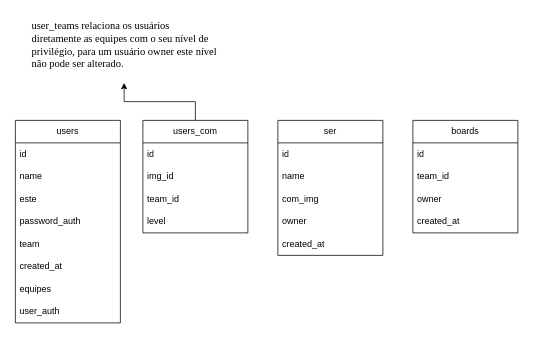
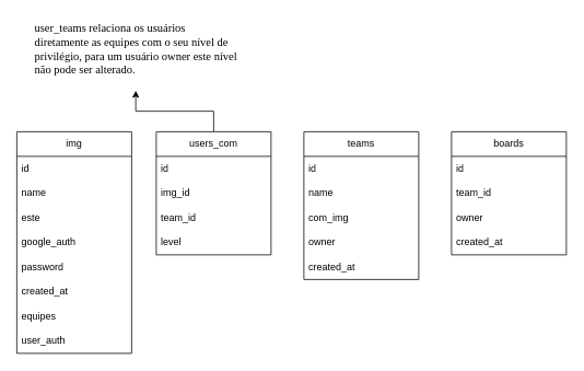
  <mxCell id="0" />
  <mxCell id="1" parent="0" />
- <mxCell id="2" value="users" style="swimlane;fontStyle=0;childLayout=stackLayout;horizontal=1;startSize=30;horizontalStack=0;resizeParent=1;resizeParentMax=0;resizeLast=0;collapsible=1;marginBottom=0;whiteSpace=wrap;html=1;" vertex="1" parent="1"><mxGeometry x="20" y="160" width="140" height="270" as="geometry" /></mxCell>
+ <mxCell id="2" value="img" style="swimlane;fontStyle=0;childLayout=stackLayout;horizontal=1;startSize=30;horizontalStack=0;resizeParent=1;resizeParentMax=0;resizeLast=0;collapsible=1;marginBottom=0;whiteSpace=wrap;html=1;" vertex="1" parent="1"><mxGeometry x="20" y="160" width="140" height="270" as="geometry" /></mxCell>
  <mxCell id="3" value="id" style="text;strokeColor=none;fillColor=none;align=left;verticalAlign=middle;spacingLeft=4;spacingRight=4;overflow=hidden;points=[[0,0.5],[1,0.5]];portConstraint=eastwest;rotatable=0;whiteSpace=wrap;html=1;" vertex="1" parent="2"><mxGeometry y="30" width="140" height="30" as="geometry" /></mxCell>
  <mxCell id="4" value="name" style="text;strokeColor=none;fillColor=none;align=left;verticalAlign=middle;spacingLeft=4;spacingRight=4;overflow=hidden;points=[[0,0.5],[1,0.5]];portConstraint=eastwest;rotatable=0;whiteSpace=wrap;html=1;" vertex="1" parent="2"><mxGeometry y="60" width="140" height="30" as="geometry" /></mxCell>
  <mxCell id="5" value="este" style="text;strokeColor=none;fillColor=none;align=left;verticalAlign=middle;spacingLeft=4;spacingRight=4;overflow=hidden;points=[[0,0.5],[1,0.5]];portConstraint=eastwest;rotatable=0;whiteSpace=wrap;html=1;" vertex="1" parent="2"><mxGeometry y="90" width="140" height="30" as="geometry" /></mxCell>
- <mxCell id="6" value="password_auth" style="text;strokeColor=none;fillColor=none;align=left;verticalAlign=middle;spacingLeft=4;spacingRight=4;overflow=hidden;points=[[0,0.5],[1,0.5]];portConstraint=eastwest;rotatable=0;whiteSpace=wrap;html=1;" vertex="1" parent="2"><mxGeometry y="120" width="140" height="30" as="geometry" /></mxCell>
- <mxCell id="7" value="team" style="text;strokeColor=none;fillColor=none;align=left;verticalAlign=middle;spacingLeft=4;spacingRight=4;overflow=hidden;points=[[0,0.5],[1,0.5]];portConstraint=eastwest;rotatable=0;whiteSpace=wrap;html=1;" vertex="1" parent="2"><mxGeometry y="150" width="140" height="30" as="geometry" /></mxCell>
+ <mxCell id="6" value="google_auth" style="text;strokeColor=none;fillColor=none;align=left;verticalAlign=middle;spacingLeft=4;spacingRight=4;overflow=hidden;points=[[0,0.5],[1,0.5]];portConstraint=eastwest;rotatable=0;whiteSpace=wrap;html=1;" vertex="1" parent="2"><mxGeometry y="120" width="140" height="30" as="geometry" /></mxCell>
+ <mxCell id="7" value="password" style="text;strokeColor=none;fillColor=none;align=left;verticalAlign=middle;spacingLeft=4;spacingRight=4;overflow=hidden;points=[[0,0.5],[1,0.5]];portConstraint=eastwest;rotatable=0;whiteSpace=wrap;html=1;" vertex="1" parent="2"><mxGeometry y="150" width="140" height="30" as="geometry" /></mxCell>
  <mxCell id="8" value="created_at" style="text;strokeColor=none;fillColor=none;align=left;verticalAlign=middle;spacingLeft=4;spacingRight=4;overflow=hidden;points=[[0,0.5],[1,0.5]];portConstraint=eastwest;rotatable=0;whiteSpace=wrap;html=1;" vertex="1" parent="2"><mxGeometry y="180" width="140" height="30" as="geometry" /></mxCell>
  <mxCell id="9" value="equipes" style="text;strokeColor=none;fillColor=none;align=left;verticalAlign=middle;spacingLeft=4;spacingRight=4;overflow=hidden;points=[[0,0.5],[1,0.5]];portConstraint=eastwest;rotatable=0;whiteSpace=wrap;html=1;" vertex="1" parent="2"><mxGeometry y="210" width="140" height="30" as="geometry" /></mxCell>
  <mxCell id="10" value="user_auth" style="text;strokeColor=none;fillColor=none;align=left;verticalAlign=middle;spacingLeft=4;spacingRight=4;overflow=hidden;points=[[0,0.5],[1,0.5]];portConstraint=eastwest;rotatable=0;whiteSpace=wrap;html=1;" vertex="1" parent="2"><mxGeometry y="240" width="140" height="30" as="geometry" /></mxCell>
- <mxCell id="11" value="ser" style="swimlane;fontStyle=0;childLayout=stackLayout;horizontal=1;startSize=30;horizontalStack=0;resizeParent=1;resizeParentMax=0;resizeLast=0;collapsible=1;marginBottom=0;whiteSpace=wrap;html=1;" vertex="1" parent="1"><mxGeometry x="370" y="160" width="140" height="180" as="geometry" /></mxCell>
+ <mxCell id="11" value="teams" style="swimlane;fontStyle=0;childLayout=stackLayout;horizontal=1;startSize=30;horizontalStack=0;resizeParent=1;resizeParentMax=0;resizeLast=0;collapsible=1;marginBottom=0;whiteSpace=wrap;html=1;" vertex="1" parent="1"><mxGeometry x="370" y="160" width="140" height="180" as="geometry" /></mxCell>
  <mxCell id="12" value="id" style="text;strokeColor=none;fillColor=none;align=left;verticalAlign=middle;spacingLeft=4;spacingRight=4;overflow=hidden;points=[[0,0.5],[1,0.5]];portConstraint=eastwest;rotatable=0;whiteSpace=wrap;html=1;" vertex="1" parent="11"><mxGeometry y="30" width="140" height="30" as="geometry" /></mxCell>
  <mxCell id="13" value="name" style="text;strokeColor=none;fillColor=none;align=left;verticalAlign=middle;spacingLeft=4;spacingRight=4;overflow=hidden;points=[[0,0.5],[1,0.5]];portConstraint=eastwest;rotatable=0;whiteSpace=wrap;html=1;" vertex="1" parent="11"><mxGeometry y="60" width="140" height="30" as="geometry" /></mxCell>
  <mxCell id="14" value="com_img" style="text;strokeColor=none;fillColor=none;align=left;verticalAlign=middle;spacingLeft=4;spacingRight=4;overflow=hidden;points=[[0,0.5],[1,0.5]];portConstraint=eastwest;rotatable=0;whiteSpace=wrap;html=1;" vertex="1" parent="11"><mxGeometry y="90" width="140" height="30" as="geometry" /></mxCell>
  <mxCell id="15" value="owner" style="text;strokeColor=none;fillColor=none;align=left;verticalAlign=middle;spacingLeft=4;spacingRight=4;overflow=hidden;points=[[0,0.5],[1,0.5]];portConstraint=eastwest;rotatable=0;whiteSpace=wrap;html=1;" vertex="1" parent="11"><mxGeometry y="120" width="140" height="30" as="geometry" /></mxCell>
  <mxCell id="16" value="created_at" style="text;strokeColor=none;fillColor=none;align=left;verticalAlign=middle;spacingLeft=4;spacingRight=4;overflow=hidden;points=[[0,0.5],[1,0.5]];portConstraint=eastwest;rotatable=0;whiteSpace=wrap;html=1;" vertex="1" parent="11"><mxGeometry y="150" width="140" height="30" as="geometry" /></mxCell>
  <mxCell id="17" value="" style="edgeStyle=orthogonalEdgeStyle;rounded=0;orthogonalLoop=1;jettySize=auto;html=1;" edge="1" parent="1" source="18" target="28"><mxGeometry relative="1" as="geometry" /></mxCell>
  <mxCell id="18" value="users_com" style="swimlane;fontStyle=0;childLayout=stackLayout;horizontal=1;startSize=30;horizontalStack=0;resizeParent=1;resizeParentMax=0;resizeLast=0;collapsible=1;marginBottom=0;whiteSpace=wrap;html=1;" vertex="1" parent="1"><mxGeometry x="190" y="160" width="140" height="150" as="geometry"><mxRectangle x="-170" y="40" width="110" height="30" as="alternateBounds" /></mxGeometry></mxCell>
  <mxCell id="19" value="id" style="text;strokeColor=none;fillColor=none;align=left;verticalAlign=middle;spacingLeft=4;spacingRight=4;overflow=hidden;points=[[0,0.5],[1,0.5]];portConstraint=eastwest;rotatable=0;whiteSpace=wrap;html=1;" vertex="1" parent="18"><mxGeometry y="30" width="140" height="30" as="geometry" /></mxCell>
  <mxCell id="20" value="img_id" style="text;strokeColor=none;fillColor=none;align=left;verticalAlign=middle;spacingLeft=4;spacingRight=4;overflow=hidden;points=[[0,0.5],[1,0.5]];portConstraint=eastwest;rotatable=0;whiteSpace=wrap;html=1;" vertex="1" parent="18"><mxGeometry y="60" width="140" height="30" as="geometry" /></mxCell>
  <mxCell id="21" value="team_id" style="text;strokeColor=none;fillColor=none;align=left;verticalAlign=middle;spacingLeft=4;spacingRight=4;overflow=hidden;points=[[0,0.5],[1,0.5]];portConstraint=eastwest;rotatable=0;whiteSpace=wrap;html=1;" vertex="1" parent="18"><mxGeometry y="90" width="140" height="30" as="geometry" /></mxCell>
  <mxCell id="22" value="level" style="text;strokeColor=none;fillColor=none;align=left;verticalAlign=middle;spacingLeft=4;spacingRight=4;overflow=hidden;points=[[0,0.5],[1,0.5]];portConstraint=eastwest;rotatable=0;whiteSpace=wrap;html=1;" vertex="1" parent="18"><mxGeometry y="120" width="140" height="30" as="geometry" /></mxCell>
  <mxCell id="23" value="boards" style="swimlane;fontStyle=0;childLayout=stackLayout;horizontal=1;startSize=30;horizontalStack=0;resizeParent=1;resizeParentMax=0;resizeLast=0;collapsible=1;marginBottom=0;whiteSpace=wrap;html=1;" vertex="1" parent="1"><mxGeometry x="550" y="160" width="140" height="150" as="geometry" /></mxCell>
  <mxCell id="24" value="id" style="text;strokeColor=none;fillColor=none;align=left;verticalAlign=middle;spacingLeft=4;spacingRight=4;overflow=hidden;points=[[0,0.5],[1,0.5]];portConstraint=eastwest;rotatable=0;whiteSpace=wrap;html=1;" vertex="1" parent="23"><mxGeometry y="30" width="140" height="30" as="geometry" /></mxCell>
  <mxCell id="25" value="team_id" style="text;strokeColor=none;fillColor=none;align=left;verticalAlign=middle;spacingLeft=4;spacingRight=4;overflow=hidden;points=[[0,0.5],[1,0.5]];portConstraint=eastwest;rotatable=0;whiteSpace=wrap;html=1;" vertex="1" parent="23"><mxGeometry y="60" width="140" height="30" as="geometry" /></mxCell>
  <mxCell id="26" value="owner" style="text;strokeColor=none;fillColor=none;align=left;verticalAlign=middle;spacingLeft=4;spacingRight=4;overflow=hidden;points=[[0,0.5],[1,0.5]];portConstraint=eastwest;rotatable=0;whiteSpace=wrap;html=1;" vertex="1" parent="23"><mxGeometry y="90" width="140" height="30" as="geometry" /></mxCell>
  <mxCell id="27" value="created_at" style="text;strokeColor=none;fillColor=none;align=left;verticalAlign=middle;spacingLeft=4;spacingRight=4;overflow=hidden;points=[[0,0.5],[1,0.5]];portConstraint=eastwest;rotatable=0;whiteSpace=wrap;html=1;" vertex="1" parent="23"><mxGeometry y="120" width="140" height="30" as="geometry" /></mxCell>
  <mxCell id="28" value="&lt;font face=&quot;Garamond&quot;&gt;&lt;span style=&quot;font-size: 14px;&quot;&gt;user_teams relaciona os usuários diretamente as equipes com o seu nível de privilégio, para um usuário owner este nível não pode ser alterado.&lt;/span&gt;&lt;/font&gt;" style="text;html=1;align=left;verticalAlign=top;whiteSpace=wrap;rounded=0;" vertex="1" parent="1"><mxGeometry x="40" y="20" width="250" height="90" as="geometry" /></mxCell>
